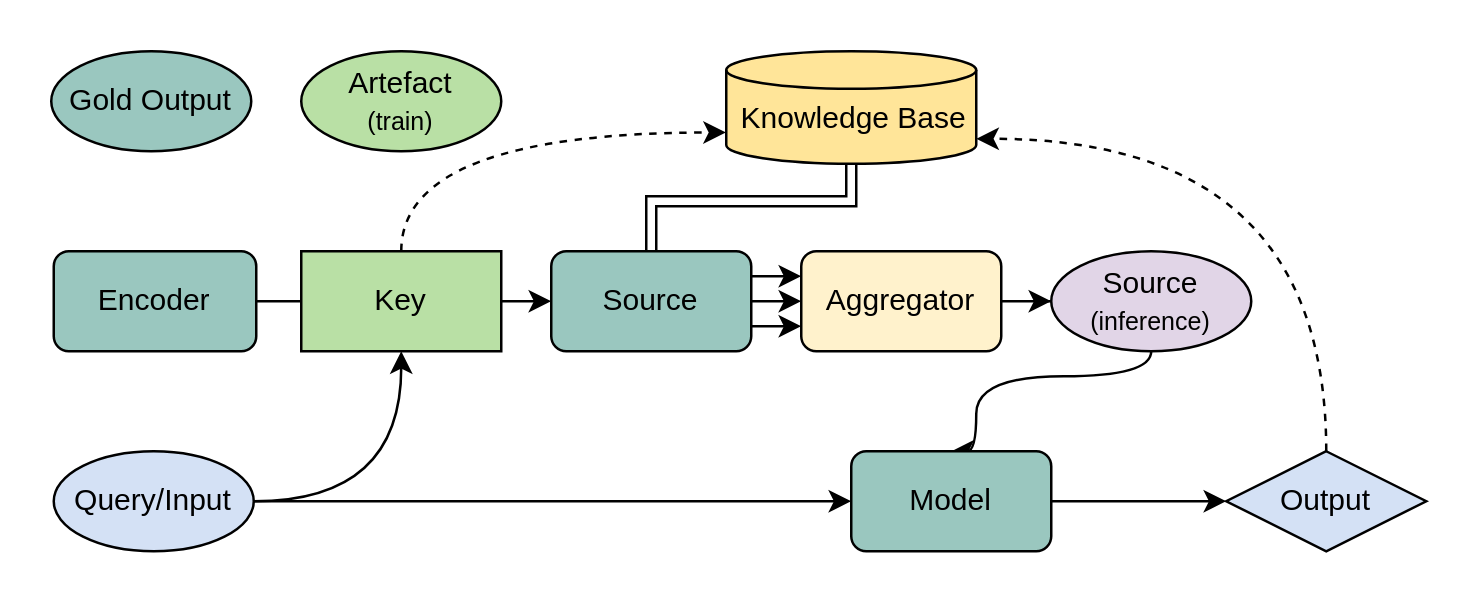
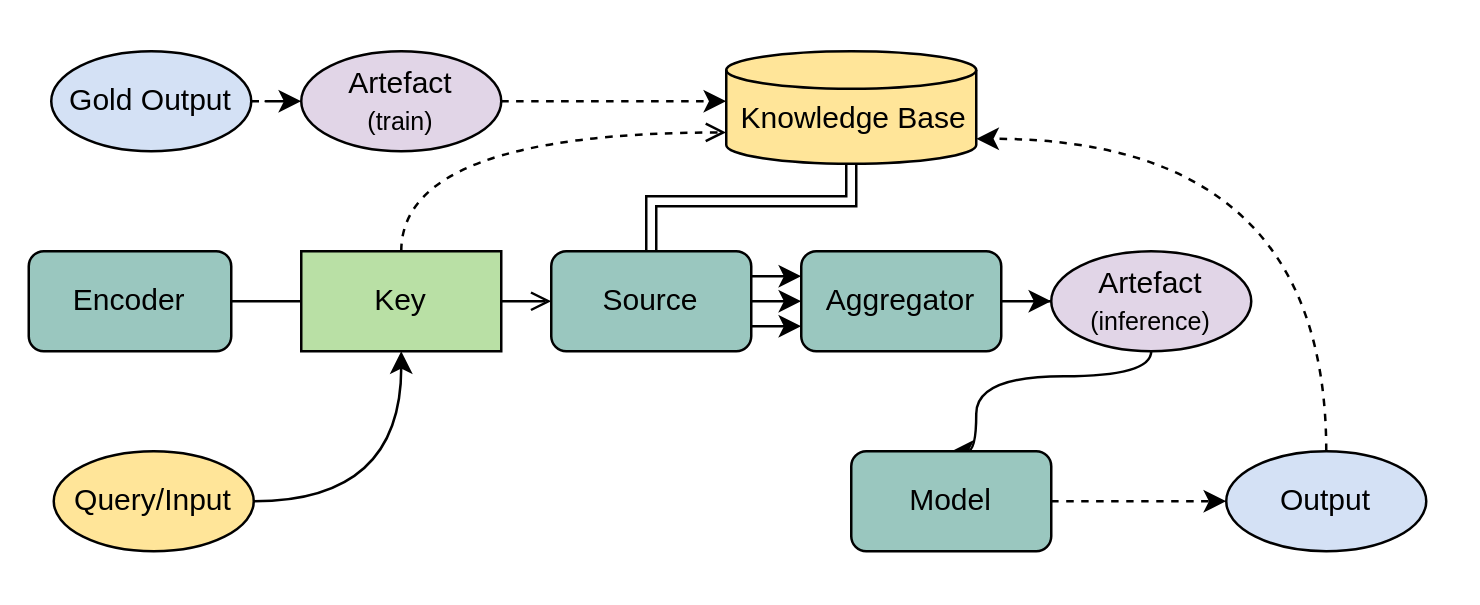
  <mxCell id="0" />
  <mxCell id="1" parent="0" />
  <mxCell id="2" style="edgeStyle=orthogonalEdgeStyle;curved=1;rounded=0;orthogonalLoop=1;jettySize=auto;html=1;entryX=0.5;entryY=0;entryDx=0;entryDy=0;exitX=0.5;exitY=1;exitDx=0;exitDy=0;" parent="1" source="3" target="15" edge="1"><mxGeometry relative="1" as="geometry"><Array as="points"><mxPoint x="460" y="150" /><mxPoint x="390" y="150" /></Array></mxGeometry></mxCell>
- <mxCell id="3" value="&lt;div&gt;Source&lt;/div&gt;&lt;div&gt;&lt;font style=&quot;font-size: 10px&quot;&gt;(inference)&lt;/font&gt;&lt;br&gt;&lt;/div&gt;" style="ellipse;whiteSpace=wrap;html=1;fillColor=#E1D5E7;" parent="1" vertex="1"><mxGeometry x="420" y="100" width="80" height="40" as="geometry" /></mxCell>
- <mxCell id="5" value="&lt;div&gt;Artefact&lt;/div&gt;&lt;div&gt;&lt;font style=&quot;font-size: 10px&quot;&gt;(train)&lt;/font&gt;&lt;br&gt;&lt;/div&gt;" style="ellipse;whiteSpace=wrap;html=1;fillColor=#b9e0a5;" parent="1" vertex="1"><mxGeometry x="120" y="20" width="80" height="40" as="geometry" /></mxCell>
+ <mxCell id="3" value="&lt;div&gt;Artefact&lt;/div&gt;&lt;div&gt;&lt;font style=&quot;font-size: 10px&quot;&gt;(inference)&lt;/font&gt;&lt;br&gt;&lt;/div&gt;" style="ellipse;whiteSpace=wrap;html=1;fillColor=#E1D5E7;" parent="1" vertex="1"><mxGeometry x="420" y="100" width="80" height="40" as="geometry" /></mxCell>
+ <mxCell id="4" style="edgeStyle=orthogonalEdgeStyle;curved=1;rounded=0;orthogonalLoop=1;jettySize=auto;html=1;entryX=0;entryY=0.444;entryDx=0;entryDy=0;entryPerimeter=0;dashed=1;" parent="1" source="5" target="20" edge="1"><mxGeometry relative="1" as="geometry"><mxPoint x="280" y="40" as="targetPoint" /></mxGeometry></mxCell>
+ <mxCell id="5" value="&lt;div&gt;Artefact&lt;/div&gt;&lt;div&gt;&lt;font style=&quot;font-size: 10px&quot;&gt;(train)&lt;/font&gt;&lt;br&gt;&lt;/div&gt;" style="ellipse;whiteSpace=wrap;html=1;fillColor=#E1D5E7;" parent="1" vertex="1"><mxGeometry x="120" y="20" width="80" height="40" as="geometry" /></mxCell>
  <mxCell id="6" style="edgeStyle=orthogonalEdgeStyle;curved=1;rounded=0;orthogonalLoop=1;jettySize=auto;html=1;endArrow=none;" parent="1" source="7" target="10" edge="1"><mxGeometry relative="1" as="geometry" /></mxCell>
- <mxCell id="7" value="Encoder" style="rounded=1;whiteSpace=wrap;html=1;fillColor=#9AC7BF;" parent="1" vertex="1"><mxGeometry x="21" y="100" width="81" height="40" as="geometry" /></mxCell>
- <mxCell id="8" style="edgeStyle=orthogonalEdgeStyle;curved=1;rounded=0;orthogonalLoop=1;jettySize=auto;html=1;dashed=1;exitX=0.5;exitY=0;exitDx=0;exitDy=0;entryX=-0.001;entryY=0.722;entryDx=0;entryDy=0;entryPerimeter=0;" parent="1" source="10" target="20" edge="1"><mxGeometry relative="1" as="geometry"><mxPoint x="220" y="90" as="sourcePoint" /><mxPoint x="289" y="48" as="targetPoint" /><Array as="points"><mxPoint x="160" y="53" /></Array></mxGeometry></mxCell>
- <mxCell id="9" style="edgeStyle=orthogonalEdgeStyle;curved=1;rounded=0;orthogonalLoop=1;jettySize=auto;html=1;exitX=1;exitY=0.5;exitDx=0;exitDy=0;entryX=0;entryY=0.5;entryDx=0;entryDy=0;" parent="1" source="10" target="24" edge="1"><mxGeometry relative="1" as="geometry" /></mxCell>
+ <mxCell id="7" value="Encoder" style="rounded=1;whiteSpace=wrap;html=1;fillColor=#9AC7BF;" parent="1" vertex="1"><mxGeometry x="11" y="100" width="81" height="40" as="geometry" /></mxCell>
+ <mxCell id="8" style="edgeStyle=orthogonalEdgeStyle;curved=1;rounded=0;orthogonalLoop=1;jettySize=auto;html=1;dashed=1;exitX=0.5;exitY=0;exitDx=0;exitDy=0;entryX=-0.001;entryY=0.722;entryDx=0;entryDy=0;entryPerimeter=0;endArrow=open;" parent="1" source="10" target="20" edge="1"><mxGeometry relative="1" as="geometry"><mxPoint x="220" y="90" as="sourcePoint" /><mxPoint x="289" y="48" as="targetPoint" /><Array as="points"><mxPoint x="160" y="53" /></Array></mxGeometry></mxCell>
+ <mxCell id="9" style="edgeStyle=orthogonalEdgeStyle;curved=1;rounded=0;orthogonalLoop=1;jettySize=auto;html=1;exitX=1;exitY=0.5;exitDx=0;exitDy=0;entryX=0;entryY=0.5;entryDx=0;entryDy=0;endArrow=open;" parent="1" source="10" target="24" edge="1"><mxGeometry relative="1" as="geometry" /></mxCell>
  <mxCell id="10" value="Key" style="whiteSpace=wrap;html=1;fillColor=#B9E0A5;rounded=0;" parent="1" vertex="1"><mxGeometry x="120" y="100" width="80" height="40" as="geometry" /></mxCell>
- <mxCell id="11" style="edgeStyle=orthogonalEdgeStyle;curved=1;rounded=0;orthogonalLoop=1;jettySize=auto;html=1;entryX=0;entryY=0.5;entryDx=0;entryDy=0;" parent="1" source="13" target="15" edge="1"><mxGeometry relative="1" as="geometry" /></mxCell>
  <mxCell id="12" style="edgeStyle=orthogonalEdgeStyle;curved=1;rounded=0;orthogonalLoop=1;jettySize=auto;html=1;" parent="1" source="13" target="10" edge="1"><mxGeometry relative="1" as="geometry" /></mxCell>
- <mxCell id="13" value="Query/Input" style="ellipse;whiteSpace=wrap;html=1;fillColor=#D4E1F5;" parent="1" vertex="1"><mxGeometry x="21" y="180" width="80" height="40" as="geometry" /></mxCell>
- <mxCell id="14" style="edgeStyle=orthogonalEdgeStyle;curved=1;rounded=0;orthogonalLoop=1;jettySize=auto;html=1;" parent="1" source="15" target="16" edge="1"><mxGeometry relative="1" as="geometry" /></mxCell>
+ <mxCell id="13" value="Query/Input" style="ellipse;whiteSpace=wrap;html=1;fillColor=#ffe599;" parent="1" vertex="1"><mxGeometry x="21" y="180" width="80" height="40" as="geometry" /></mxCell>
+ <mxCell id="14" style="edgeStyle=orthogonalEdgeStyle;curved=1;rounded=0;orthogonalLoop=1;jettySize=auto;html=1;dashed=1;" parent="1" source="15" target="16" edge="1"><mxGeometry relative="1" as="geometry" /></mxCell>
  <mxCell id="15" value="Model" style="rounded=1;whiteSpace=wrap;html=1;fillColor=#9AC7BF;" parent="1" vertex="1"><mxGeometry x="340" y="180" width="80" height="40" as="geometry" /></mxCell>
- <mxCell id="16" value="Output" style="rhombus;whiteSpace=wrap;html=1;fillColor=#D4E1F5;" parent="1" vertex="1"><mxGeometry x="490" y="180" width="80" height="40" as="geometry" /></mxCell>
- <mxCell id="18" value="Gold Output" style="ellipse;whiteSpace=wrap;html=1;fillColor=#9ac7bf;" parent="1" vertex="1"><mxGeometry x="20" y="20" width="80" height="40" as="geometry" /></mxCell>
+ <mxCell id="16" value="Output" style="ellipse;whiteSpace=wrap;html=1;fillColor=#D4E1F5;" parent="1" vertex="1"><mxGeometry x="490" y="180" width="80" height="40" as="geometry" /></mxCell>
+ <mxCell id="17" style="edgeStyle=orthogonalEdgeStyle;curved=1;rounded=0;orthogonalLoop=1;jettySize=auto;html=1;entryX=0;entryY=0.5;entryDx=0;entryDy=0;dashed=1;" parent="1" source="18" target="5" edge="1"><mxGeometry relative="1" as="geometry" /></mxCell>
+ <mxCell id="18" value="Gold Output" style="ellipse;whiteSpace=wrap;html=1;fillColor=#D4E1F5;" parent="1" vertex="1"><mxGeometry x="20" y="20" width="80" height="40" as="geometry" /></mxCell>
  <mxCell id="19" style="edgeStyle=orthogonalEdgeStyle;curved=1;rounded=0;orthogonalLoop=1;jettySize=auto;html=1;entryX=0.5;entryY=0;entryDx=0;entryDy=0;shape=link;" parent="1" source="20" target="24" edge="1"><mxGeometry relative="1" as="geometry"><Array as="points"><mxPoint x="340" y="80" /><mxPoint x="260" y="80" /></Array></mxGeometry></mxCell>
  <mxCell id="20" value="&lt;font style=&quot;font-size: 12px&quot;&gt;&lt;font style=&quot;font-size: 9px&quot;&gt;&amp;nbsp;&lt;/font&gt;K&lt;/font&gt;nowledge Base&lt;font style=&quot;font-size: 24px&quot;&gt; &lt;/font&gt;" style="strokeWidth=1;html=1;shape=mxgraph.flowchart.database;whiteSpace=wrap;fillColor=#FFE599;" parent="1" vertex="1"><mxGeometry x="290" y="20" width="100" height="45" as="geometry" /></mxCell>
  <mxCell id="21" style="edgeStyle=orthogonalEdgeStyle;curved=1;rounded=0;orthogonalLoop=1;jettySize=auto;html=1;entryX=0;entryY=0.5;entryDx=0;entryDy=0;" parent="1" source="24" target="26" edge="1"><mxGeometry relative="1" as="geometry"><mxPoint x="350" y="120" as="targetPoint" /></mxGeometry></mxCell>
  <mxCell id="22" style="edgeStyle=orthogonalEdgeStyle;rounded=0;orthogonalLoop=1;jettySize=auto;html=1;exitX=1;exitY=0.25;exitDx=0;exitDy=0;entryX=0;entryY=0.25;entryDx=0;entryDy=0;" parent="1" source="24" target="26" edge="1"><mxGeometry relative="1" as="geometry" /></mxCell>
  <mxCell id="23" style="edgeStyle=orthogonalEdgeStyle;rounded=0;orthogonalLoop=1;jettySize=auto;html=1;exitX=1;exitY=0.75;exitDx=0;exitDy=0;entryX=0;entryY=0.75;entryDx=0;entryDy=0;" parent="1" source="24" target="26" edge="1"><mxGeometry relative="1" as="geometry" /></mxCell>
  <mxCell id="24" value="Source" style="rounded=1;whiteSpace=wrap;html=1;fillColor=#9AC7BF;" parent="1" vertex="1"><mxGeometry x="220" y="100" width="80" height="40" as="geometry" /></mxCell>
  <mxCell id="25" style="edgeStyle=orthogonalEdgeStyle;rounded=0;orthogonalLoop=1;jettySize=auto;html=1;entryX=0;entryY=0.5;entryDx=0;entryDy=0;" parent="1" source="26" target="3" edge="1"><mxGeometry relative="1" as="geometry" /></mxCell>
- <mxCell id="26" value="Aggregator" style="rounded=1;whiteSpace=wrap;html=1;fillColor=#fff2cc;" parent="1" vertex="1"><mxGeometry x="320" y="100" width="80" height="40" as="geometry" /></mxCell>
+ <mxCell id="26" value="Aggregator" style="rounded=1;whiteSpace=wrap;html=1;fillColor=#9AC7BF;" parent="1" vertex="1"><mxGeometry x="320" y="100" width="80" height="40" as="geometry" /></mxCell>
  <mxCell id="27" style="edgeStyle=orthogonalEdgeStyle;curved=1;rounded=0;orthogonalLoop=1;jettySize=auto;html=1;entryX=1;entryY=0.444;entryDx=0;entryDy=0;entryPerimeter=0;dashed=1;exitX=0.5;exitY=0;exitDx=0;exitDy=0;" parent="1" source="16" edge="1"><mxGeometry relative="1" as="geometry"><mxPoint x="470" y="55" as="sourcePoint" /><mxPoint x="390" y="55" as="targetPoint" /><Array as="points"><mxPoint x="530" y="55" /></Array></mxGeometry></mxCell>
